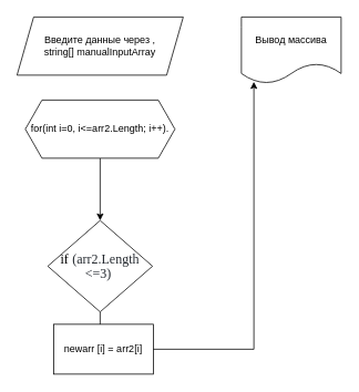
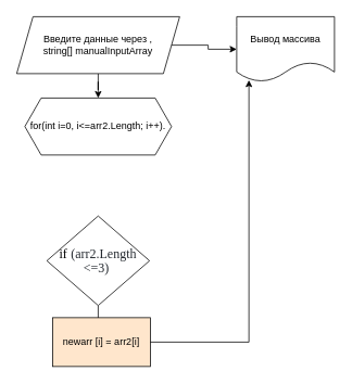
  <mxCell id="0" />
  <mxCell id="1" parent="0" />
+ <mxCell id="2" style="edgeStyle=orthogonalEdgeStyle;rounded=0;orthogonalLoop=1;jettySize=auto;html=1;entryX=0.5;entryY=0;entryDx=0;entryDy=0;" edge="1" parent="1" source="4" target="6"><mxGeometry relative="1" as="geometry" /></mxCell>
+ <mxCell id="3" value="" style="edgeStyle=orthogonalEdgeStyle;rounded=0;orthogonalLoop=1;jettySize=auto;html=1;" edge="1" parent="1" source="4" target="10"><mxGeometry relative="1" as="geometry" /></mxCell>
  <mxCell id="4" value="Введите данные через ,&lt;br&gt;string[] manualInputArray" style="shape=parallelogram;perimeter=parallelogramPerimeter;whiteSpace=wrap;html=1;fixedSize=1;" vertex="1" parent="1"><mxGeometry x="20" y="20" width="200" height="70" as="geometry" /></mxCell>
- <mxCell id="5" style="edgeStyle=orthogonalEdgeStyle;rounded=0;orthogonalLoop=1;jettySize=auto;html=1;entryX=0.5;entryY=0;entryDx=0;entryDy=0;" edge="1" parent="1" source="6" target="8"><mxGeometry relative="1" as="geometry" /></mxCell>
  <mxCell id="6" value="for(&lt;span lang=&quot;EN-US&quot;&gt;int&lt;/span&gt;&lt;span lang=&quot;EN-US&quot;&gt;&amp;nbsp;&lt;/span&gt;&lt;span lang=&quot;EN-US&quot;&gt;i&lt;/span&gt;=0,&amp;nbsp;&lt;span lang=&quot;EN-US&quot;&gt;i&lt;/span&gt;&amp;lt;=&lt;span lang=&quot;EN-US&quot;&gt;arr&lt;/span&gt;2.&lt;span lang=&quot;EN-US&quot;&gt;Length&lt;/span&gt;;&amp;nbsp;&lt;span lang=&quot;EN-US&quot;&gt;i&lt;/span&gt;++)." style="shape=hexagon;perimeter=hexagonPerimeter2;whiteSpace=wrap;html=1;fixedSize=1;" vertex="1" parent="1"><mxGeometry x="30" y="120" width="180" height="70" as="geometry" /></mxCell>
  <mxCell id="7" style="edgeStyle=orthogonalEdgeStyle;rounded=0;orthogonalLoop=1;jettySize=auto;html=1;entryX=0.5;entryY=0;entryDx=0;entryDy=0;" edge="1" parent="1" source="8"><mxGeometry relative="1" as="geometry"><mxPoint x="120" y="390" as="targetPoint" /></mxGeometry></mxCell>
  <mxCell id="8" value="&lt;span style=&quot;font-size:12.0pt;line-height:&lt;br/&gt;107%;font-family:&amp;quot;Times New Roman&amp;quot;,serif;mso-fareast-font-family:&amp;quot;Times New Roman&amp;quot;;&lt;br/&gt;color:#24292F;mso-ansi-language:EN-US;mso-fareast-language:RU;mso-bidi-language:&lt;br/&gt;AR-SA&quot; lang=&quot;EN-US&quot;&gt;if&lt;/span&gt;&lt;span style=&quot;font-size:12.0pt;line-height:107%;&lt;br/&gt;font-family:&amp;quot;Times New Roman&amp;quot;,serif;mso-fareast-font-family:&amp;quot;Times New Roman&amp;quot;;&lt;br/&gt;color:#24292F;mso-ansi-language:RU;mso-fareast-language:RU;mso-bidi-language:&lt;br/&gt;AR-SA&quot; lang=&quot;EN-US&quot;&gt; &lt;/span&gt;&lt;span style=&quot;font-size:12.0pt;line-height:107%;font-family:&amp;quot;Times New Roman&amp;quot;,serif;&lt;br/&gt;mso-fareast-font-family:&amp;quot;Times New Roman&amp;quot;;color:#24292F;mso-ansi-language:RU;&lt;br/&gt;mso-fareast-language:RU;mso-bidi-language:AR-SA&quot;&gt;(&lt;/span&gt;&lt;span style=&quot;font-size:12.0pt;line-height:107%;font-family:&amp;quot;Times New Roman&amp;quot;,serif;&lt;br/&gt;mso-fareast-font-family:&amp;quot;Times New Roman&amp;quot;;color:#24292F;mso-ansi-language:EN-US;&lt;br/&gt;mso-fareast-language:RU;mso-bidi-language:AR-SA&quot; lang=&quot;EN-US&quot;&gt;arr&lt;/span&gt;&lt;span style=&quot;font-size:12.0pt;line-height:107%;font-family:&amp;quot;Times New Roman&amp;quot;,serif;&lt;br/&gt;mso-fareast-font-family:&amp;quot;Times New Roman&amp;quot;;color:#24292F;mso-ansi-language:RU;&lt;br/&gt;mso-fareast-language:RU;mso-bidi-language:AR-SA&quot;&gt;2.&lt;/span&gt;&lt;span style=&quot;font-size:12.0pt;line-height:107%;font-family:&amp;quot;Times New Roman&amp;quot;,serif;&lt;br/&gt;mso-fareast-font-family:&amp;quot;Times New Roman&amp;quot;;color:#24292F;mso-ansi-language:EN-US;&lt;br/&gt;mso-fareast-language:RU;mso-bidi-language:AR-SA&quot; lang=&quot;EN-US&quot;&gt;Length&lt;/span&gt;&lt;span style=&quot;font-size:12.0pt;line-height:107%;font-family:&amp;quot;Times New Roman&amp;quot;,serif;&lt;br/&gt;mso-fareast-font-family:&amp;quot;Times New Roman&amp;quot;;color:#24292F;mso-ansi-language:RU;&lt;br/&gt;mso-fareast-language:RU;mso-bidi-language:AR-SA&quot;&gt; &amp;lt;=3)&amp;nbsp;&lt;/span&gt;" style="rhombus;whiteSpace=wrap;html=1;" vertex="1" parent="1"><mxGeometry x="57" y="265" width="126" height="110" as="geometry" /></mxCell>
  <mxCell id="9" style="edgeStyle=orthogonalEdgeStyle;rounded=0;orthogonalLoop=1;jettySize=auto;html=1;entryX=0.125;entryY=0.975;entryDx=0;entryDy=0;entryPerimeter=0;" edge="1" parent="1" target="10"><mxGeometry relative="1" as="geometry"><mxPoint x="180" y="410" as="sourcePoint" /><Array as="points"><mxPoint x="170" y="410" /><mxPoint x="170" y="420" /><mxPoint x="305" y="420" /></Array></mxGeometry></mxCell>
  <mxCell id="10" value="Вывод массива" style="shape=document;whiteSpace=wrap;html=1;boundedLbl=1;" vertex="1" parent="1"><mxGeometry x="290" y="20" width="120" height="80" as="geometry" /></mxCell>
- <mxCell id="11" value="newarr [i] = arr2[i]" style="rounded=0;whiteSpace=wrap;html=1;" vertex="1" parent="1"><mxGeometry x="64" y="390" width="120" height="60" as="geometry" /></mxCell>
+ <mxCell id="11" value="newarr [i] = arr2[i]" style="rounded=0;whiteSpace=wrap;html=1;fillColor=#ffe6cc;" vertex="1" parent="1"><mxGeometry x="64" y="390" width="120" height="60" as="geometry" /></mxCell>
